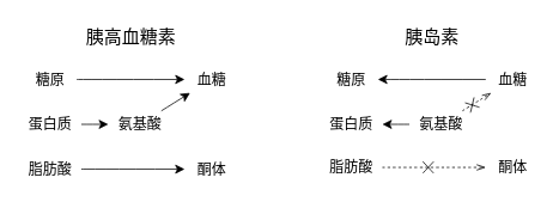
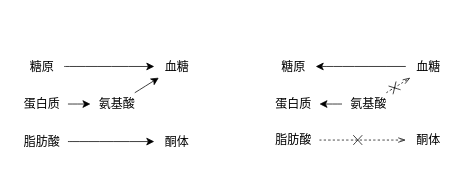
  <mxCell id="0" />
  <mxCell id="1" parent="0" />
  <mxCell id="2" value="" style="edgeStyle=none;curved=1;rounded=0;orthogonalLoop=1;jettySize=auto;html=1;fontSize=12;startSize=8;endSize=8;" edge="1" parent="1" source="3" target="4"><mxGeometry relative="1" as="geometry" /></mxCell>
  <mxCell id="3" value="糖原" style="text;html=1;align=center;verticalAlign=middle;resizable=0;points=[];autosize=1;strokeColor=none;fillColor=none;fontSize=16;" vertex="1" parent="1"><mxGeometry x="25" y="73" width="60" height="30" as="geometry" /></mxCell>
  <mxCell id="4" value="血糖" style="text;html=1;align=center;verticalAlign=middle;resizable=0;points=[];autosize=1;strokeColor=none;fillColor=none;fontSize=16;" vertex="1" parent="1"><mxGeometry x="205" y="73" width="60" height="30" as="geometry" /></mxCell>
  <mxCell id="5" value="" style="edgeStyle=none;curved=1;rounded=0;orthogonalLoop=1;jettySize=auto;html=1;fontSize=12;startSize=8;endSize=8;" edge="1" parent="1" source="6" target="7"><mxGeometry relative="1" as="geometry" /></mxCell>
  <mxCell id="6" value="脂肪酸" style="text;html=1;align=center;verticalAlign=middle;resizable=0;points=[];autosize=1;strokeColor=none;fillColor=none;fontSize=16;" vertex="1" parent="1"><mxGeometry x="20" y="173" width="70" height="30" as="geometry" /></mxCell>
  <mxCell id="7" value="酮体" style="text;html=1;align=center;verticalAlign=middle;resizable=0;points=[];autosize=1;strokeColor=none;fillColor=none;fontSize=16;" vertex="1" parent="1"><mxGeometry x="205" y="173" width="60" height="30" as="geometry" /></mxCell>
  <mxCell id="8" value="" style="edgeStyle=none;curved=1;rounded=0;orthogonalLoop=1;jettySize=auto;html=1;fontSize=12;startSize=8;endSize=8;endArrow=none;endFill=0;startArrow=classic;startFill=1;" edge="1" parent="1" source="9" target="10"><mxGeometry relative="1" as="geometry" /></mxCell>
  <mxCell id="9" value="糖原" style="text;html=1;align=center;verticalAlign=middle;resizable=0;points=[];autosize=1;strokeColor=none;fillColor=none;fontSize=16;" vertex="1" parent="1"><mxGeometry x="360" y="73" width="60" height="30" as="geometry" /></mxCell>
  <mxCell id="10" value="血糖" style="text;html=1;align=center;verticalAlign=middle;resizable=0;points=[];autosize=1;strokeColor=none;fillColor=none;fontSize=16;" vertex="1" parent="1"><mxGeometry x="540" y="73" width="60" height="30" as="geometry" /></mxCell>
  <mxCell id="11" value="" style="edgeStyle=none;curved=1;rounded=0;orthogonalLoop=1;jettySize=auto;html=1;fontSize=12;startSize=8;endSize=8;dashed=1;endArrow=openThin;endFill=0;" edge="1" parent="1" source="12" target="13"><mxGeometry relative="1" as="geometry" /></mxCell>
  <mxCell id="12" value="脂肪酸" style="text;html=1;align=center;verticalAlign=middle;resizable=0;points=[];autosize=1;strokeColor=none;fillColor=none;fontSize=16;" vertex="1" parent="1"><mxGeometry x="355" y="171" width="70" height="30" as="geometry" /></mxCell>
  <mxCell id="13" value="酮体" style="text;html=1;align=center;verticalAlign=middle;resizable=0;points=[];autosize=1;strokeColor=none;fillColor=none;fontSize=16;" vertex="1" parent="1"><mxGeometry x="540" y="171" width="60" height="30" as="geometry" /></mxCell>
- <mxCell id="14" value="胰高血糖素" style="text;html=1;align=center;verticalAlign=middle;resizable=0;points=[];autosize=1;strokeColor=none;fillColor=none;fontSize=20;" vertex="1" parent="1"><mxGeometry x="85" y="20" width="120" height="40" as="geometry" /></mxCell>
- <mxCell id="15" value="胰岛素" style="text;html=1;align=center;verticalAlign=middle;resizable=0;points=[];autosize=1;strokeColor=none;fillColor=none;fontSize=20;" vertex="1" parent="1"><mxGeometry x="440" y="20" width="80" height="40" as="geometry" /></mxCell>
  <mxCell id="16" style="edgeStyle=none;curved=1;rounded=0;orthogonalLoop=1;jettySize=auto;html=1;fontSize=12;startSize=8;endSize=8;" edge="1" parent="1" source="17" target="19"><mxGeometry relative="1" as="geometry" /></mxCell>
  <mxCell id="17" value="蛋白质" style="text;html=1;align=center;verticalAlign=middle;resizable=0;points=[];autosize=1;strokeColor=none;fillColor=none;fontSize=16;" vertex="1" parent="1"><mxGeometry x="20" y="123" width="70" height="30" as="geometry" /></mxCell>
  <mxCell id="18" style="edgeStyle=none;curved=1;rounded=0;orthogonalLoop=1;jettySize=auto;html=1;fontSize=12;startSize=8;endSize=8;" edge="1" parent="1" source="19" target="4"><mxGeometry relative="1" as="geometry" /></mxCell>
  <mxCell id="19" value="氨基酸" style="text;html=1;align=center;verticalAlign=middle;resizable=0;points=[];autosize=1;strokeColor=none;fillColor=none;fontSize=16;" vertex="1" parent="1"><mxGeometry x="120" y="123" width="70" height="30" as="geometry" /></mxCell>
  <mxCell id="20" value="蛋白质" style="text;html=1;align=center;verticalAlign=middle;resizable=0;points=[];autosize=1;strokeColor=none;fillColor=none;fontSize=16;" vertex="1" parent="1"><mxGeometry x="355" y="123" width="70" height="30" as="geometry" /></mxCell>
  <mxCell id="21" style="edgeStyle=none;curved=1;rounded=0;orthogonalLoop=1;jettySize=auto;html=1;fontSize=12;startSize=8;endSize=8;dashed=1;endArrow=openThin;endFill=0;" edge="1" parent="1" source="23" target="10"><mxGeometry relative="1" as="geometry"><mxPoint x="546" y="103" as="targetPoint" /></mxGeometry></mxCell>
  <mxCell id="22" style="edgeStyle=none;curved=1;rounded=0;orthogonalLoop=1;jettySize=auto;html=1;fontSize=12;startSize=8;endSize=8;" edge="1" parent="1" source="23" target="20"><mxGeometry relative="1" as="geometry" /></mxCell>
  <mxCell id="23" value="氨基酸" style="text;html=1;align=center;verticalAlign=middle;resizable=0;points=[];autosize=1;strokeColor=none;fillColor=none;fontSize=16;" vertex="1" parent="1"><mxGeometry x="455" y="123" width="70" height="30" as="geometry" /></mxCell>
  <mxCell id="24" value="" style="endArrow=none;html=1;rounded=0;fontSize=12;startSize=8;endSize=8;curved=1;" edge="1" parent="1"><mxGeometry width="50" height="50" relative="1" as="geometry"><mxPoint x="470" y="192.5" as="sourcePoint" /><mxPoint x="482" y="179.5" as="targetPoint" /></mxGeometry></mxCell>
  <mxCell id="25" value="" style="endArrow=none;html=1;rounded=0;fontSize=12;startSize=8;endSize=8;curved=1;" edge="1" parent="1"><mxGeometry width="50" height="50" relative="1" as="geometry"><mxPoint x="482" y="192.5" as="sourcePoint" /><mxPoint x="470" y="179.5" as="targetPoint" /></mxGeometry></mxCell>
  <mxCell id="26" value="" style="group;rotation=-30;" vertex="1" connectable="0" parent="1"><mxGeometry x="519" y="110" width="12" height="13" as="geometry" /></mxCell>
  <mxCell id="27" value="" style="endArrow=none;html=1;rounded=0;fontSize=12;startSize=8;endSize=8;curved=1;" edge="1" parent="26"><mxGeometry width="50" height="50" relative="1" as="geometry"><mxPoint x="4" y="15" as="sourcePoint" /><mxPoint x="8" y="-2" as="targetPoint" /></mxGeometry></mxCell>
  <mxCell id="28" value="" style="endArrow=none;html=1;rounded=0;fontSize=12;startSize=8;endSize=8;curved=1;" edge="1" parent="26"><mxGeometry width="50" height="50" relative="1" as="geometry"><mxPoint x="14" y="9" as="sourcePoint" /><mxPoint x="-2" y="4" as="targetPoint" /></mxGeometry></mxCell>
